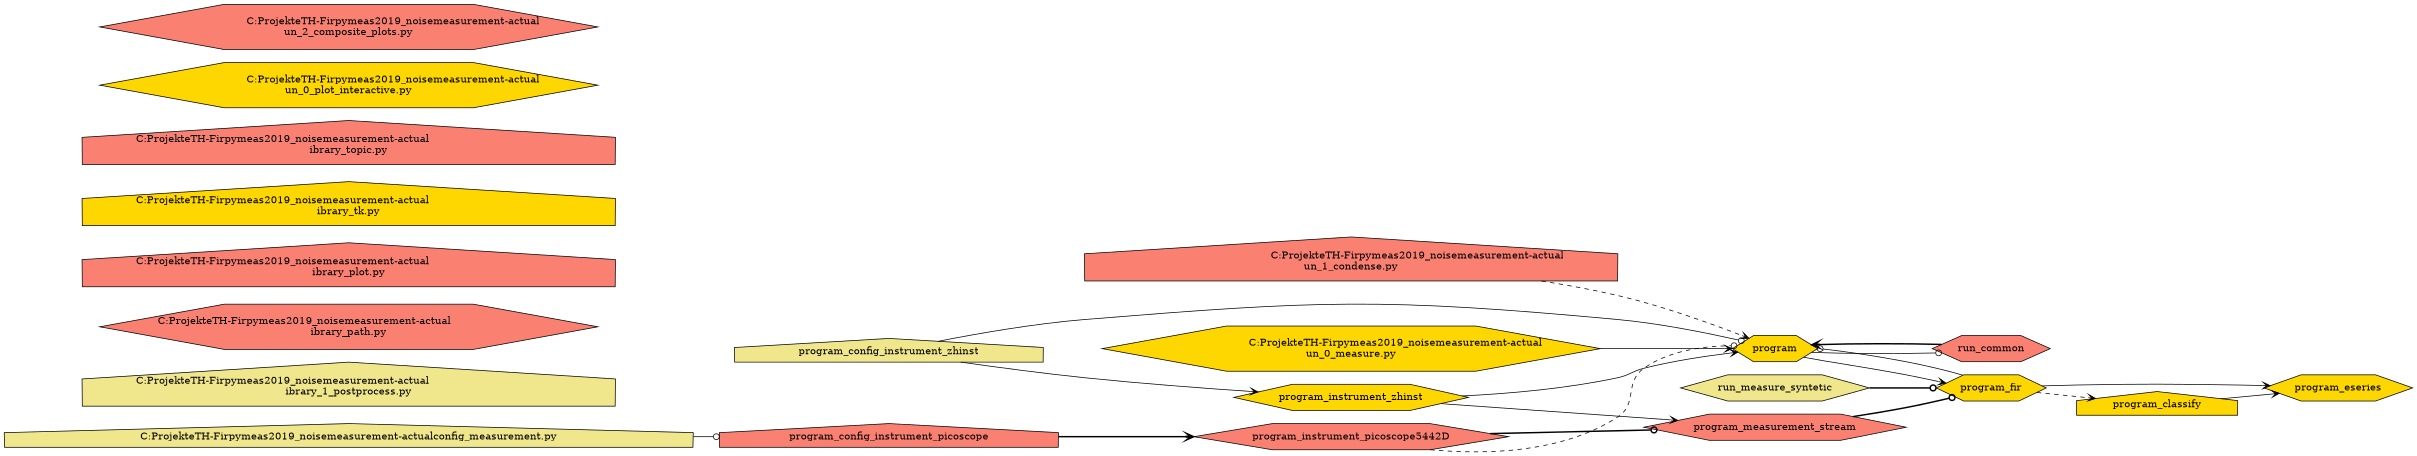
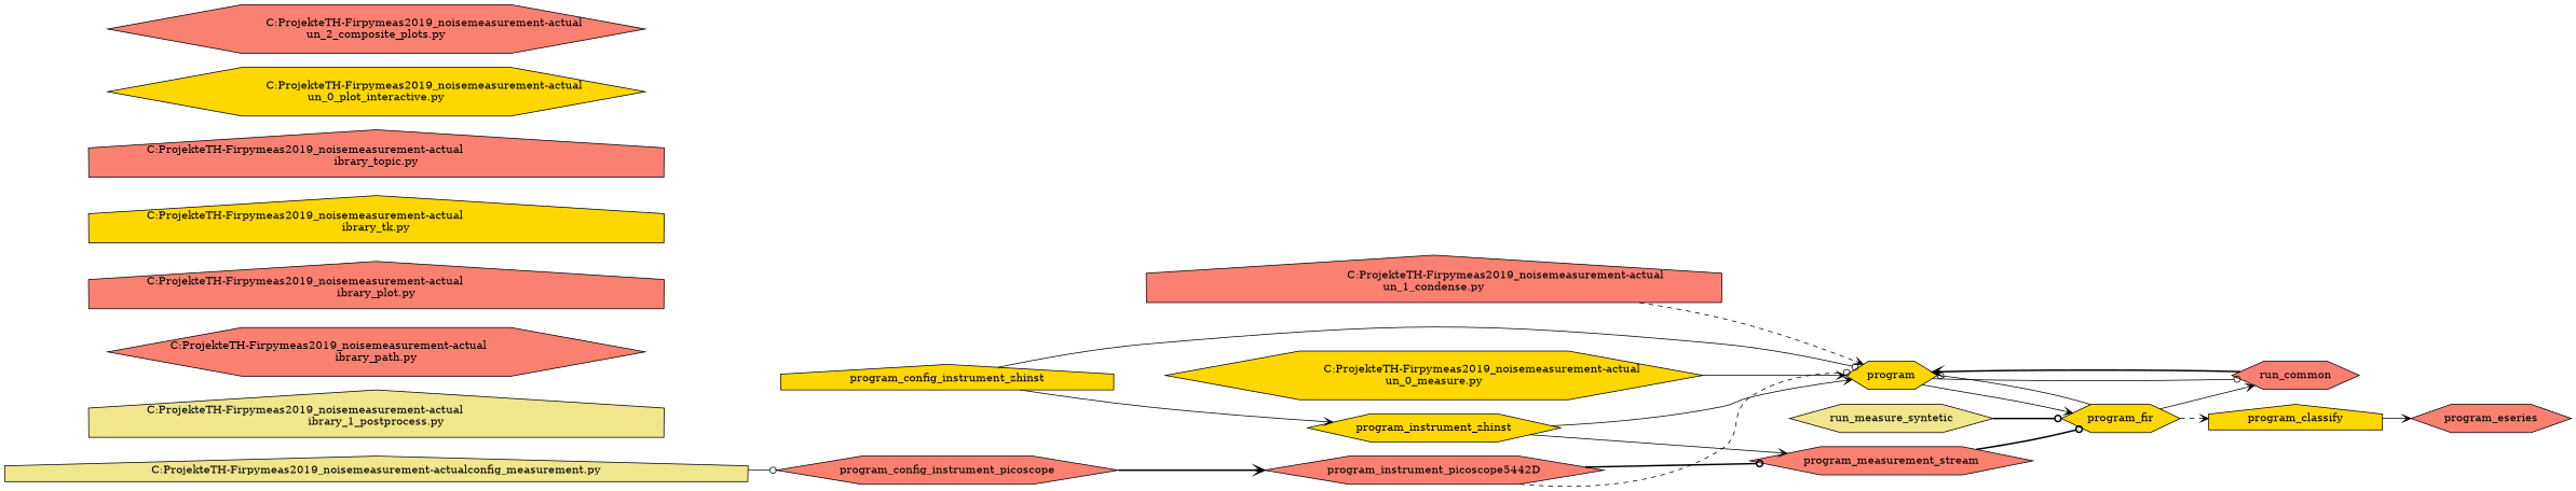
  digraph {
    rankdir=LR
    node [fillcolor=salmon shape=hexagon style=filled]
    edge [arrowhead=vee arrowtail=none style=solid]
    n1 [fillcolor=khaki label="C:\Projekte\ETH-Fir\pymeas2019_noise\measurement-actual\config_measurement.py" shape=house]
-   n2 [label=program_config_instrument_picoscope shape=house]
+   n2 [label=program_config_instrument_picoscope]
    n3 [label=program_instrument_picoscope5442D]
    n4 [fillcolor=khaki label="C:\Projekte\ETH-Fir\pymeas2019_noise\measurement-actual\library_1_postprocess.py" shape=house]
    n5 [label="C:\Projekte\ETH-Fir\pymeas2019_noise\measurement-actual\library_path.py"]
    n6 [label="C:\Projekte\ETH-Fir\pymeas2019_noise\measurement-actual\library_plot.py" shape=house]
    n7 [fillcolor=gold label="C:\Projekte\ETH-Fir\pymeas2019_noise\measurement-actual\library_tk.py" shape=house]
    n8 [label="C:\Projekte\ETH-Fir\pymeas2019_noise\measurement-actual\library_topic.py" shape=house]
    n9 [fillcolor=gold label="C:\Projekte\ETH-Fir\pymeas2019_noise\measurement-actual\run_0_measure.py"]
    n10 [fillcolor=gold label=program]
    n11 [label=run_common]
    n12 [fillcolor=gold label=program_fir]
    n13 [fillcolor=gold label="C:\Projekte\ETH-Fir\pymeas2019_noise\measurement-actual\run_0_plot_interactive.py"]
    n14 [label="C:\Projekte\ETH-Fir\pymeas2019_noise\measurement-actual\run_1_condense.py" shape=house]
    n15 [label="C:\Projekte\ETH-Fir\pymeas2019_noise\measurement-actual\run_2_composite_plots.py"]
    n16 [fillcolor=gold label=program_classify shape=house]
-   n17 [fillcolor=gold label=program_eseries]
+   n17 [label=program_eseries]
    n18 [label=program_measurement_stream]
-   n19 [fillcolor=khaki label=program_config_instrument_zhinst shape=house]
+   n19 [fillcolor=gold label=program_config_instrument_zhinst shape=house]
    n20 [fillcolor=gold label=program_instrument_zhinst]
    n21 [fillcolor=khaki label=run_measure_syntetic]
    n1 -> n2 [arrowhead=odot]
    n2 -> n3 [style=bold]
    n3 -> n10 [arrowhead=odot style=dashed]
    n3 -> n18 [arrowhead=odot style=bold]
    n9 -> n10
    n10 -> n11 [arrowhead=odot]
    n10 -> n12
    n11 -> n10 [style=bold]
    n12 -> n10 [arrowhead=odot]
    n12 -> n16 [style=dashed]
-   n12 -> n17
+   n12 -> n11
    n14 -> n10 [style=dashed]
    n16 -> n17
    n18 -> n12 [arrowhead=odot style=bold]
    n19 -> n10 [arrowhead=odot]
    n19 -> n20
    n20 -> n10
    n20 -> n18
    n21 -> n12 [arrowhead=odot style=bold]
  }
